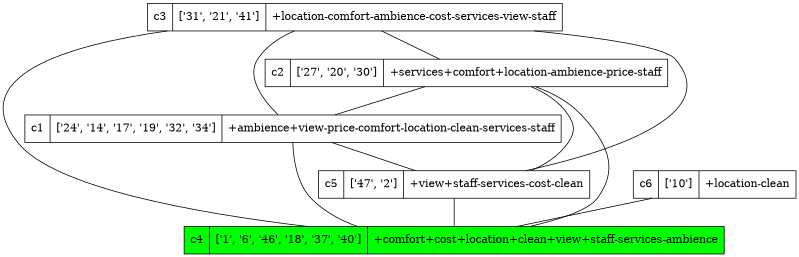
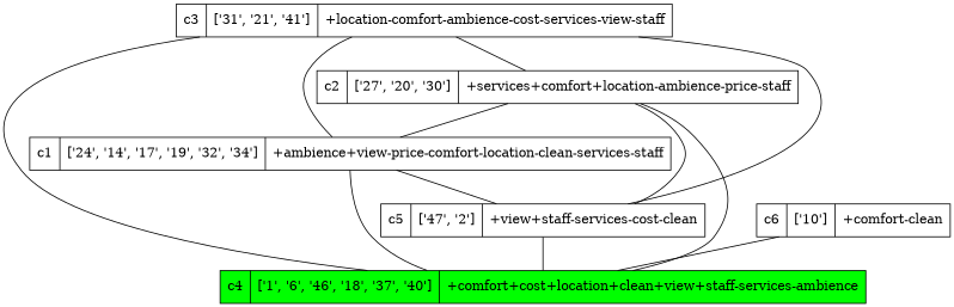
  strict digraph {
    node [shape=record]
    edge [dir=none]
    n1 [label="c3 | ['31', '21', '41'] | +location-comfort-ambience-cost-services-view-staff"]
    n2 [label="c2 | ['27', '20', '30'] | +services+comfort+location-ambience-price-staff"]
    n3 [label="c1 | ['24', '14', '17', '19', '32', '34'] | +ambience+view-price-comfort-location-clean-services-staff"]
    n4 [label="c5 | ['47', '2'] | +view+staff-services-cost-clean"]
    n5 [fillcolor=green label="c4 | ['1', '6', '46', '18', '37', '40'] | +comfort+cost+location+clean+view+staff-services-ambience" style=filled]
-   n6 [label="c6 | ['10'] | +location-clean"]
+   n6 [label="c6 | ['10'] | +comfort-clean"]
    n1 -> n2
    n1 -> n3
    n1 -> n4
    n1 -> n5
    n2 -> n3
    n2 -> n4
    n2 -> n5
    n3 -> n4
    n3 -> n5
    n4 -> n5
    n6 -> n5
  }
